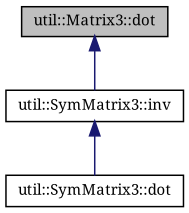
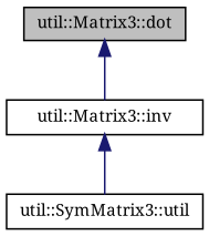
  digraph {
    fontname="Noto Serif"
    rankdir=TB
    node [color=black fillcolor=white fontname="Noto Serif" fontsize=10 shape=record style=filled]
    edge [color=midnightblue dir=back fontname="Noto Serif" fontsize=10 labelfontname=Helvetica labelfontsize=10 style=solid]
    n1 [fillcolor=grey75 fontcolor=black height=0.2 label="util::Matrix3::dot" width=0.4]
-   n2 [height=0.2 label="util::SymMatrix3::inv" width=0.4]
-   n3 [height=0.2 label="util::SymMatrix3::dot" width=0.4]
+   n2 [height=0.2 label="util::Matrix3::inv" width=0.4]
+   n3 [height=0.2 label="util::SymMatrix3::util" width=0.4]
    n1 -> n2
    n2 -> n3
  }
